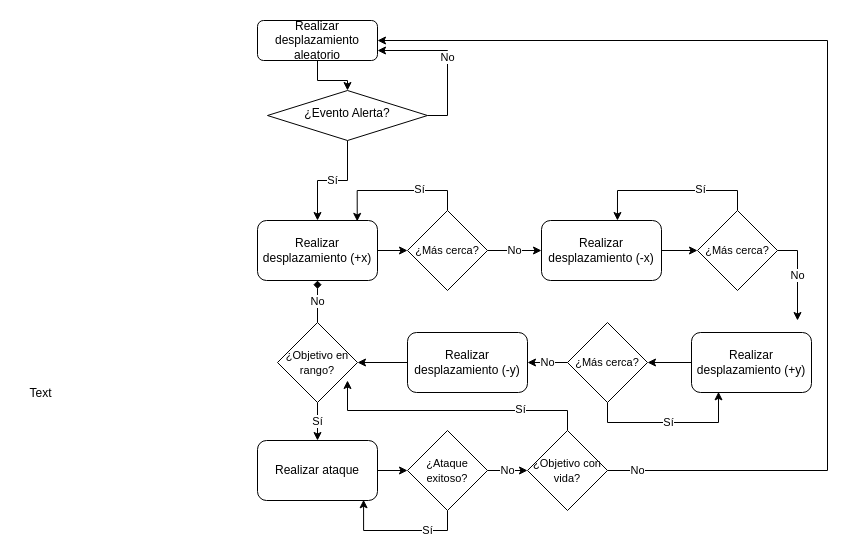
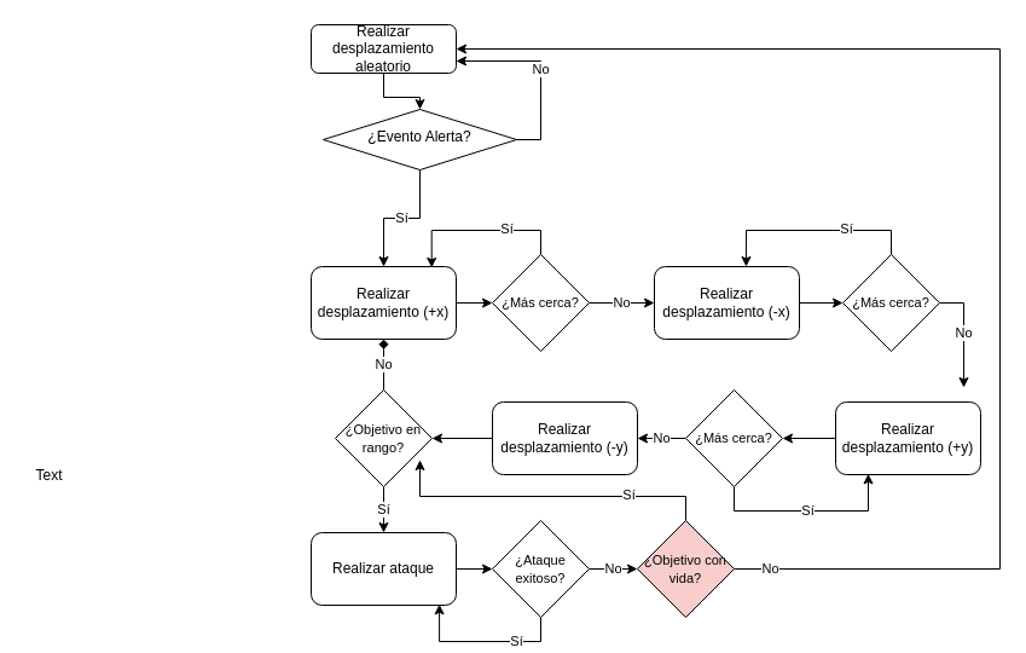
  <mxCell id="0" />
  <mxCell id="1" parent="0" />
  <mxCell id="2" value="Sí" style="edgeStyle=orthogonalEdgeStyle;rounded=0;orthogonalLoop=1;jettySize=auto;html=1;entryX=0.5;entryY=0;entryDx=0;entryDy=0;" edge="1" parent="1" source="4" target="6"><mxGeometry relative="1" as="geometry" /></mxCell>
  <mxCell id="3" value="No" style="edgeStyle=orthogonalEdgeStyle;rounded=0;orthogonalLoop=1;jettySize=auto;html=1;exitX=1;exitY=0.5;exitDx=0;exitDy=0;entryX=1;entryY=0.75;entryDx=0;entryDy=0;" edge="1" parent="1" source="4" target="37"><mxGeometry relative="1" as="geometry" /></mxCell>
  <mxCell id="4" value="¿Evento Alerta?" style="rhombus;whiteSpace=wrap;html=1;shadow=0;fontFamily=Helvetica;fontSize=12;align=center;strokeWidth=1;spacing=6;spacingTop=-4;" parent="1" vertex="1"><mxGeometry x="267" y="90" width="160" height="50" as="geometry" /></mxCell>
  <mxCell id="5" style="edgeStyle=orthogonalEdgeStyle;rounded=0;orthogonalLoop=1;jettySize=auto;html=1;" edge="1" parent="1" source="6" target="10"><mxGeometry relative="1" as="geometry" /></mxCell>
  <mxCell id="6" value="Realizar desplazamiento (+x)" style="rounded=1;whiteSpace=wrap;html=1;" vertex="1" parent="1"><mxGeometry x="257" y="220" width="120" height="60" as="geometry" /></mxCell>
  <mxCell id="7" style="edgeStyle=orthogonalEdgeStyle;rounded=0;orthogonalLoop=1;jettySize=auto;html=1;exitX=0.5;exitY=0;exitDx=0;exitDy=0;entryX=0.831;entryY=0.015;entryDx=0;entryDy=0;entryPerimeter=0;" edge="1" parent="1" source="10" target="6"><mxGeometry relative="1" as="geometry" /></mxCell>
  <mxCell id="8" value="Sí" style="edgeLabel;html=1;align=center;verticalAlign=middle;resizable=0;points=[];" vertex="1" connectable="0" parent="7"><mxGeometry x="-0.304" y="-2" relative="1" as="geometry"><mxPoint as="offset" /></mxGeometry></mxCell>
  <mxCell id="9" value="No" style="edgeStyle=orthogonalEdgeStyle;rounded=0;orthogonalLoop=1;jettySize=auto;html=1;" edge="1" parent="1" source="10" target="12"><mxGeometry relative="1" as="geometry"><mxPoint x="527" y="250" as="targetPoint" /></mxGeometry></mxCell>
  <mxCell id="10" value="&lt;span style=&quot;font-size: 11px&quot;&gt;¿Más cerca?&lt;/span&gt;" style="rhombus;whiteSpace=wrap;html=1;" vertex="1" parent="1"><mxGeometry x="407" y="210" width="80" height="80" as="geometry" /></mxCell>
  <mxCell id="11" style="edgeStyle=orthogonalEdgeStyle;rounded=0;orthogonalLoop=1;jettySize=auto;html=1;exitX=1;exitY=0.5;exitDx=0;exitDy=0;entryX=0;entryY=0.5;entryDx=0;entryDy=0;" edge="1" parent="1" source="12" target="16"><mxGeometry relative="1" as="geometry"><mxPoint x="687" y="250.238" as="targetPoint" /></mxGeometry></mxCell>
  <mxCell id="12" value="Realizar desplazamiento (-x)" style="rounded=1;whiteSpace=wrap;html=1;" vertex="1" parent="1"><mxGeometry x="541" y="220" width="120" height="60" as="geometry" /></mxCell>
  <mxCell id="13" style="edgeStyle=orthogonalEdgeStyle;rounded=0;orthogonalLoop=1;jettySize=auto;html=1;exitX=0.5;exitY=0;exitDx=0;exitDy=0;entryX=0.633;entryY=0;entryDx=0;entryDy=0;entryPerimeter=0;" edge="1" parent="1" source="16" target="12"><mxGeometry relative="1" as="geometry" /></mxCell>
  <mxCell id="14" value="Sí" style="edgeLabel;html=1;align=center;verticalAlign=middle;resizable=0;points=[];" vertex="1" connectable="0" parent="13"><mxGeometry x="-0.321" y="-2" relative="1" as="geometry"><mxPoint as="offset" /></mxGeometry></mxCell>
  <mxCell id="15" value="No" style="edgeStyle=orthogonalEdgeStyle;rounded=0;orthogonalLoop=1;jettySize=auto;html=1;" edge="1" parent="1" source="16"><mxGeometry relative="1" as="geometry"><mxPoint x="797" y="320" as="targetPoint" /><Array as="points"><mxPoint x="797" y="250" /></Array></mxGeometry></mxCell>
  <mxCell id="16" value="&lt;span style=&quot;font-size: 11px&quot;&gt;¿Más cerca?&lt;/span&gt;" style="rhombus;whiteSpace=wrap;html=1;" vertex="1" parent="1"><mxGeometry x="697" y="210" width="80" height="80" as="geometry" /></mxCell>
  <mxCell id="17" style="edgeStyle=orthogonalEdgeStyle;rounded=0;orthogonalLoop=1;jettySize=auto;html=1;entryX=1;entryY=0.5;entryDx=0;entryDy=0;" edge="1" parent="1" source="18" target="26"><mxGeometry relative="1" as="geometry" /></mxCell>
  <mxCell id="18" value="Realizar desplazamiento (-y)" style="rounded=1;whiteSpace=wrap;html=1;" vertex="1" parent="1"><mxGeometry x="407" y="332" width="120" height="60" as="geometry" /></mxCell>
  <mxCell id="19" value="Sí" style="edgeStyle=orthogonalEdgeStyle;rounded=0;orthogonalLoop=1;jettySize=auto;html=1;exitX=0.5;exitY=1;exitDx=0;exitDy=0;entryX=0.225;entryY=0.989;entryDx=0;entryDy=0;entryPerimeter=0;" edge="1" parent="1" source="21" target="23"><mxGeometry relative="1" as="geometry" /></mxCell>
  <mxCell id="20" value="No" style="edgeStyle=orthogonalEdgeStyle;rounded=0;orthogonalLoop=1;jettySize=auto;html=1;exitX=0;exitY=0.5;exitDx=0;exitDy=0;entryX=1;entryY=0.5;entryDx=0;entryDy=0;" edge="1" parent="1" source="21" target="18"><mxGeometry relative="1" as="geometry" /></mxCell>
  <mxCell id="21" value="&lt;span style=&quot;font-size: 11px&quot;&gt;¿Más cerca?&lt;/span&gt;" style="rhombus;whiteSpace=wrap;html=1;" vertex="1" parent="1"><mxGeometry x="567" y="322" width="80" height="80" as="geometry" /></mxCell>
  <mxCell id="22" style="edgeStyle=orthogonalEdgeStyle;rounded=0;orthogonalLoop=1;jettySize=auto;html=1;entryX=1;entryY=0.5;entryDx=0;entryDy=0;" edge="1" parent="1" source="23" target="21"><mxGeometry relative="1" as="geometry" /></mxCell>
  <mxCell id="23" value="Realizar desplazamiento (+y)" style="rounded=1;whiteSpace=wrap;html=1;" vertex="1" parent="1"><mxGeometry x="691" y="332" width="120" height="60" as="geometry" /></mxCell>
  <mxCell id="24" value="No" style="edgeStyle=orthogonalEdgeStyle;rounded=0;orthogonalLoop=1;jettySize=auto;html=1;entryX=0.5;entryY=1;entryDx=0;entryDy=0;endArrow=diamond;" edge="1" parent="1" source="26" target="6"><mxGeometry relative="1" as="geometry" /></mxCell>
  <mxCell id="25" value="Sí" style="edgeStyle=orthogonalEdgeStyle;rounded=0;orthogonalLoop=1;jettySize=auto;html=1;" edge="1" parent="1" source="26"><mxGeometry relative="1" as="geometry"><mxPoint x="317" y="440" as="targetPoint" /></mxGeometry></mxCell>
  <mxCell id="26" value="&lt;span style=&quot;font-size: 11px&quot;&gt;¿Objetivo en rango?&lt;/span&gt;" style="rhombus;whiteSpace=wrap;html=1;" vertex="1" parent="1"><mxGeometry x="277" y="322" width="80" height="80" as="geometry" /></mxCell>
  <mxCell id="27" style="edgeStyle=orthogonalEdgeStyle;rounded=0;orthogonalLoop=1;jettySize=auto;html=1;" edge="1" parent="1" source="28" target="31"><mxGeometry relative="1" as="geometry" /></mxCell>
  <mxCell id="28" value="Realizar ataque" style="rounded=1;whiteSpace=wrap;html=1;" vertex="1" parent="1"><mxGeometry x="257" y="440" width="120" height="60" as="geometry" /></mxCell>
  <mxCell id="29" value="Sí" style="edgeStyle=orthogonalEdgeStyle;rounded=0;orthogonalLoop=1;jettySize=auto;html=1;exitX=0.5;exitY=1;exitDx=0;exitDy=0;entryX=0.884;entryY=0.988;entryDx=0;entryDy=0;entryPerimeter=0;" edge="1" parent="1" source="31" target="28"><mxGeometry x="-0.406" relative="1" as="geometry"><mxPoint as="offset" /></mxGeometry></mxCell>
  <mxCell id="30" value="No" style="edgeStyle=orthogonalEdgeStyle;rounded=0;orthogonalLoop=1;jettySize=auto;html=1;" edge="1" parent="1" source="31"><mxGeometry relative="1" as="geometry"><mxPoint x="527" y="470" as="targetPoint" /></mxGeometry></mxCell>
  <mxCell id="31" value="&lt;span style=&quot;font-size: 11px&quot;&gt;¿Ataque exitoso?&lt;/span&gt;" style="rhombus;whiteSpace=wrap;html=1;" vertex="1" parent="1"><mxGeometry x="407" y="430" width="80" height="80" as="geometry" /></mxCell>
  <mxCell id="32" style="edgeStyle=orthogonalEdgeStyle;rounded=0;orthogonalLoop=1;jettySize=auto;html=1;exitX=0.5;exitY=0;exitDx=0;exitDy=0;" edge="1" parent="1" source="35"><mxGeometry relative="1" as="geometry"><mxPoint x="347" y="380" as="targetPoint" /><Array as="points"><mxPoint x="567" y="410" /><mxPoint x="347" y="410" /></Array></mxGeometry></mxCell>
  <mxCell id="33" value="Sí" style="edgeLabel;html=1;align=center;verticalAlign=middle;resizable=0;points=[];" vertex="1" connectable="0" parent="32"><mxGeometry x="-0.498" y="-2" relative="1" as="geometry"><mxPoint as="offset" /></mxGeometry></mxCell>
  <mxCell id="34" value="No" style="edgeStyle=orthogonalEdgeStyle;rounded=0;orthogonalLoop=1;jettySize=auto;html=1;exitX=1;exitY=0.5;exitDx=0;exitDy=0;entryX=1;entryY=0.5;entryDx=0;entryDy=0;" edge="1" parent="1" source="35" target="37"><mxGeometry x="-0.946" relative="1" as="geometry"><Array as="points"><mxPoint x="827" y="470" /><mxPoint x="827" y="40" /></Array><mxPoint as="offset" /></mxGeometry></mxCell>
- <mxCell id="35" value="&lt;span style=&quot;font-size: 11px&quot;&gt;¿Objetivo con vida?&lt;/span&gt;" style="rhombus;whiteSpace=wrap;html=1;" vertex="1" parent="1"><mxGeometry x="527" y="430" width="80" height="80" as="geometry" /></mxCell>
+ <mxCell id="35" value="&lt;span style=&quot;font-size: 11px&quot;&gt;¿Objetivo con vida?&lt;/span&gt;" style="rhombus;whiteSpace=wrap;html=1;fillColor=#f8cecc;" vertex="1" parent="1"><mxGeometry x="527" y="430" width="80" height="80" as="geometry" /></mxCell>
  <mxCell id="36" style="edgeStyle=orthogonalEdgeStyle;rounded=0;orthogonalLoop=1;jettySize=auto;html=1;" edge="1" parent="1" source="37" target="4"><mxGeometry relative="1" as="geometry" /></mxCell>
  <mxCell id="37" value="Realizar desplazamiento aleatorio" style="rounded=1;whiteSpace=wrap;html=1;fontSize=12;glass=0;strokeWidth=1;shadow=0;" vertex="1" parent="1"><mxGeometry x="257" y="20" width="120" height="40" as="geometry" /></mxCell>
  <mxCell id="38" value="Text" style="text;html=1;align=center;verticalAlign=middle;resizable=0;points=[];autosize=1;" vertex="1" parent="1"><mxGeometry x="20" y="383" width="40" height="20" as="geometry" /></mxCell>
